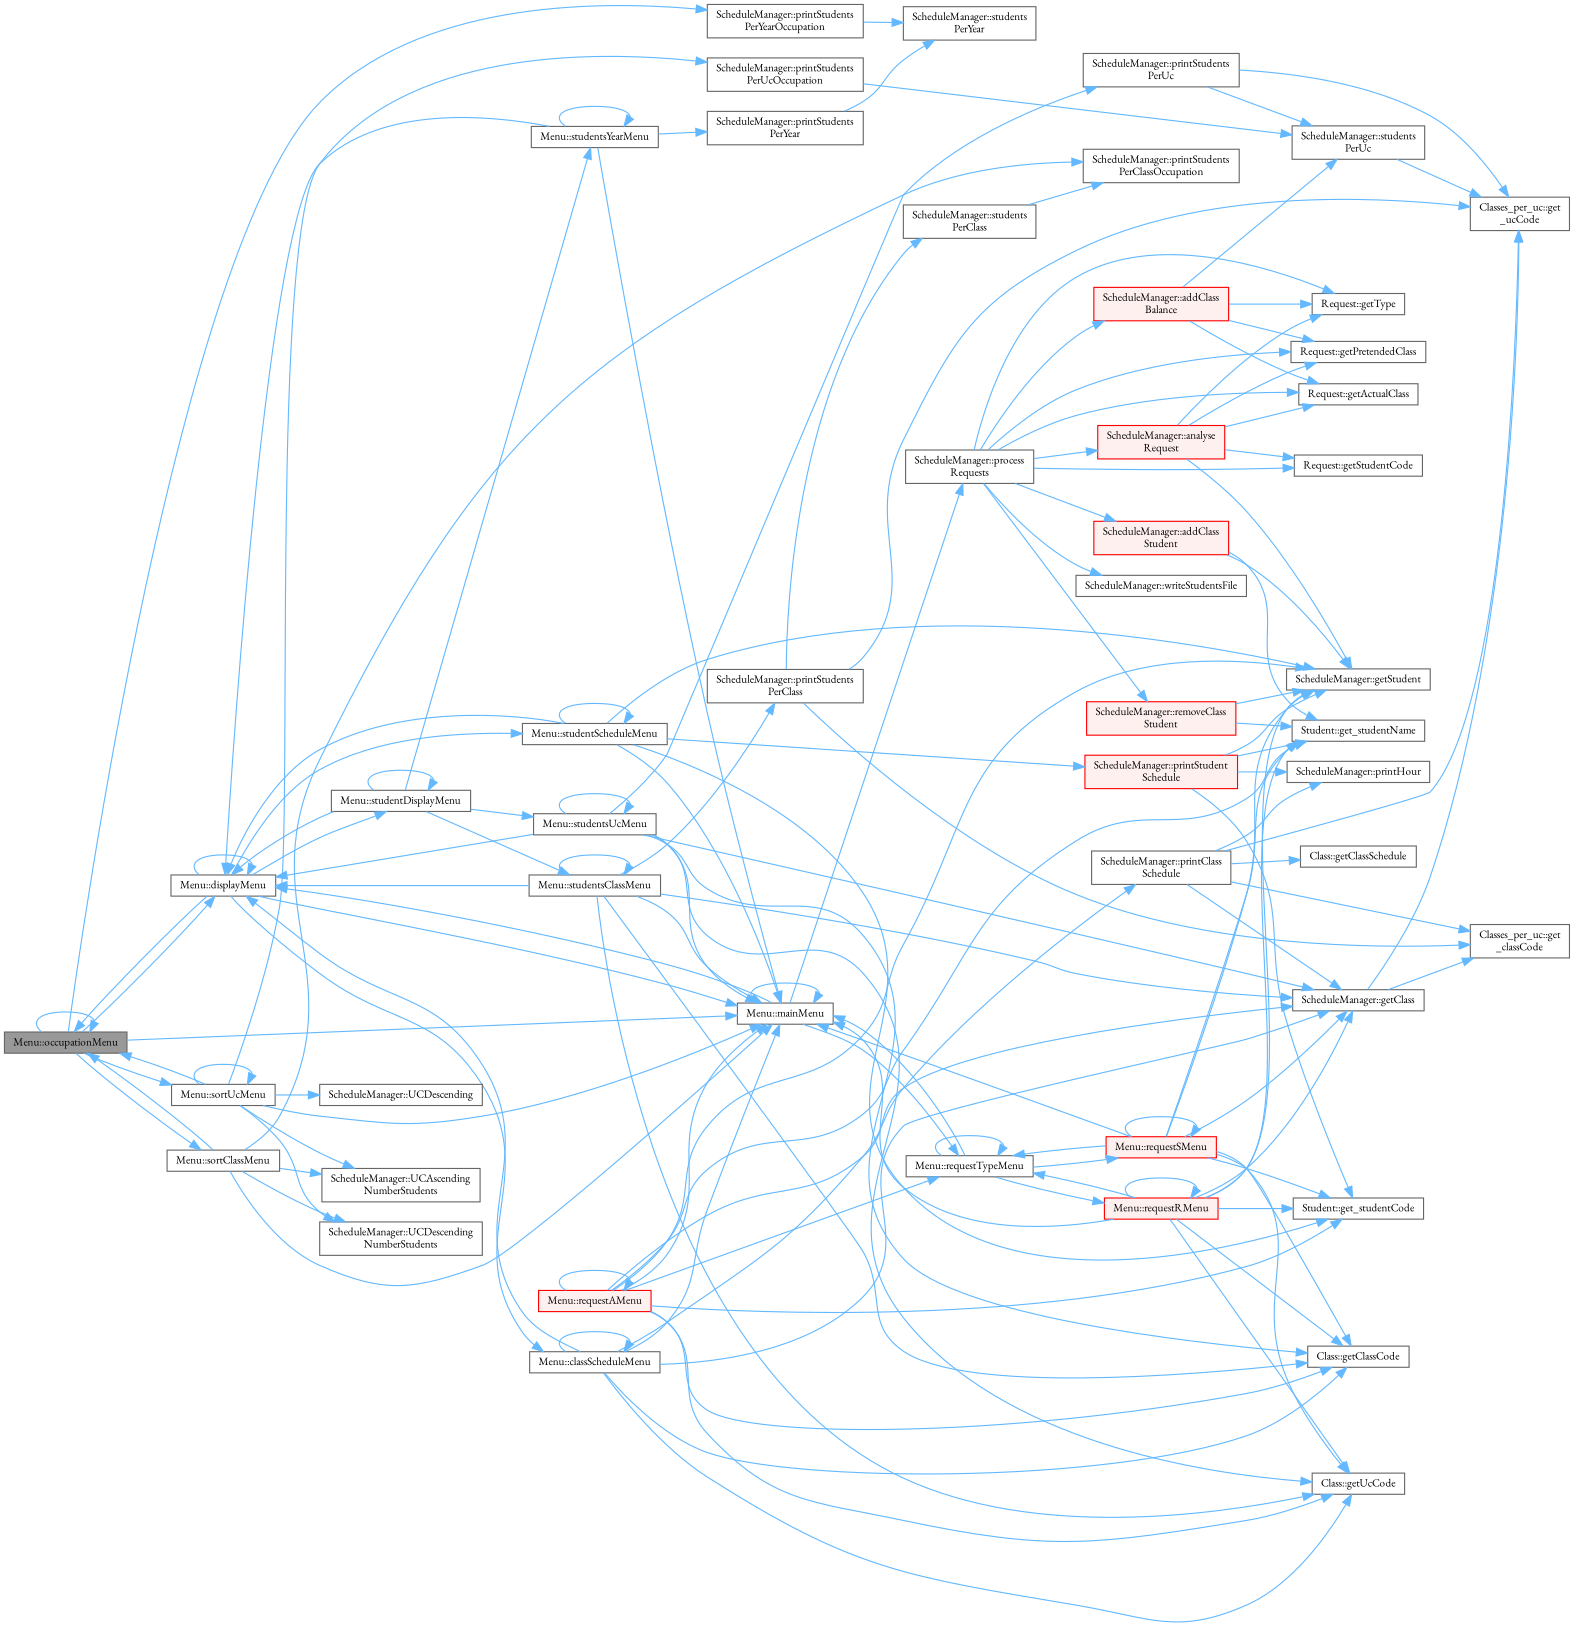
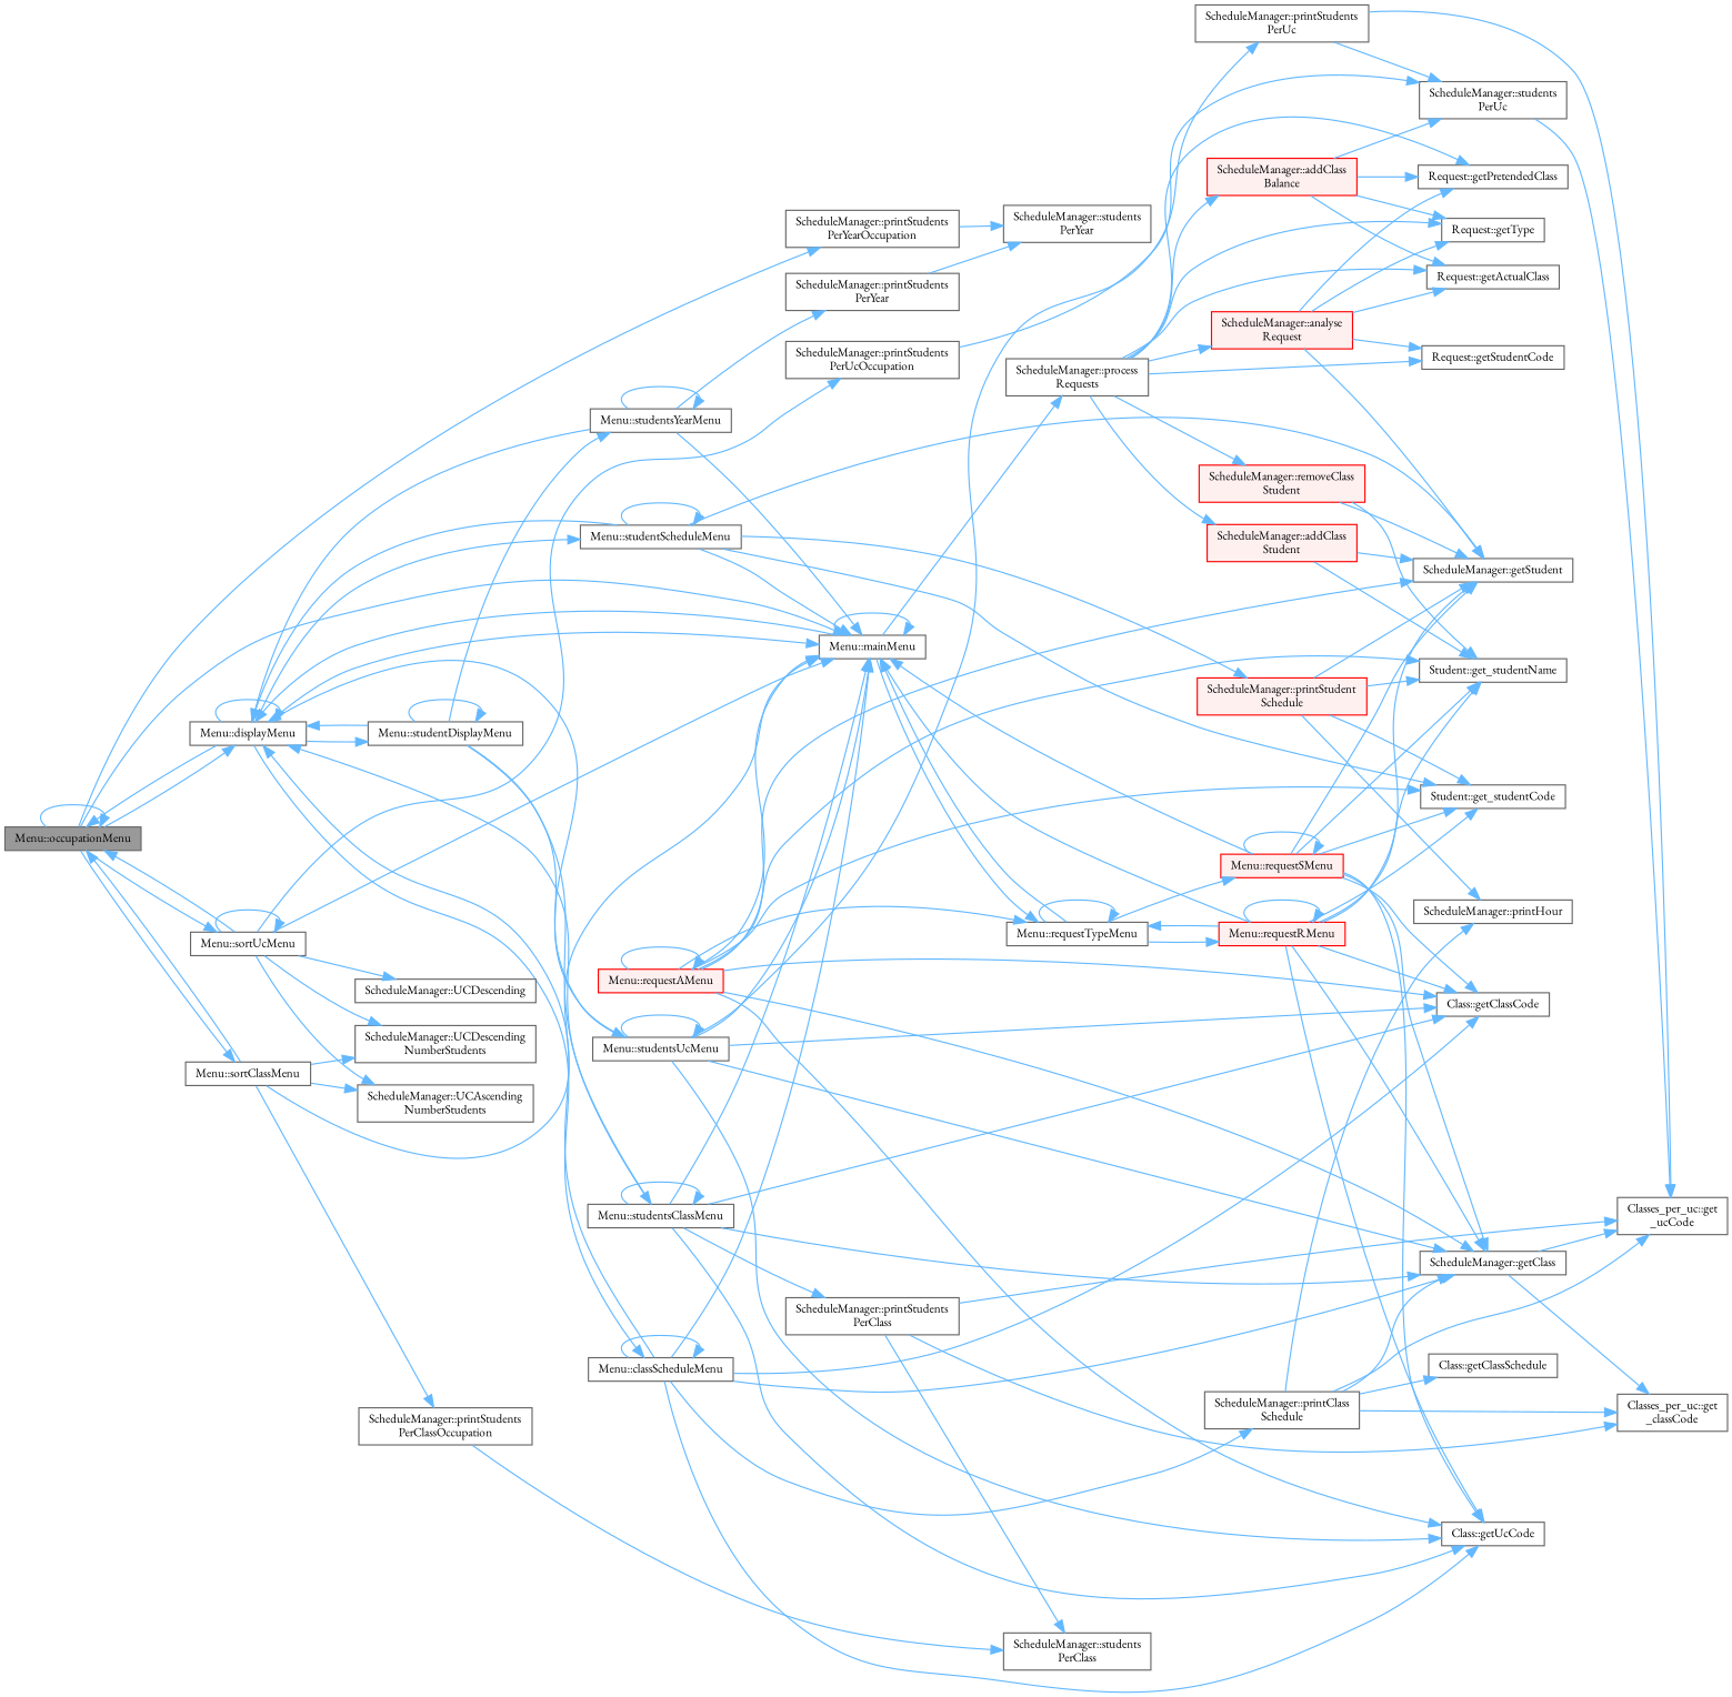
  digraph {
    fontname="EB Garamond"
    rankdir=LR
    node [color=grey40 fillcolor=white fontname="EB Garamond" fontsize=10 shape=box style=filled]
    edge [color=steelblue1 fontname="EB Garamond" fontsize=10 labelfontname=Helvetica labelfontsize=10 style=solid]
    n1 [color=gray40 fillcolor=grey60 fontcolor=black height=0.2 label="Menu::occupationMenu" width=0.4]
    n2 [height=0.2 label="Menu::displayMenu" width=0.4]
    n3 [height=0.2 label="Menu::mainMenu" width=0.4]
    n4 [height=0.2 label="ScheduleManager::printStudents\lPerYearOccupation" width=0.4]
    n5 [height=0.2 label="Menu::sortClassMenu" width=0.4]
    n6 [height=0.2 label="Menu::sortUcMenu" width=0.4]
    n7 [height=0.2 label="Menu::classScheduleMenu" width=0.4]
    n8 [height=0.2 label="Menu::studentDisplayMenu" width=0.4]
    n9 [height=0.2 label="Menu::studentScheduleMenu" width=0.4]
    n10 [height=0.2 label="ScheduleManager::process\lRequests" width=0.4]
    n11 [height=0.2 label="Menu::requestTypeMenu" width=0.4]
    n12 [height=0.2 label="ScheduleManager::students\lPerYear" width=0.4]
    n13 [height=0.2 label="ScheduleManager::printStudents\lPerClassOccupation" width=0.4]
    n14 [height=0.2 label="ScheduleManager::UCAscending\lNumberStudents" width=0.4]
    n15 [height=0.2 label="ScheduleManager::UCDescending\lNumberStudents" width=0.4]
    n16 [height=0.2 label="ScheduleManager::printStudents\lPerUcOccupation" width=0.4]
    n17 [height=0.2 label="ScheduleManager::UCDescending" width=0.4]
    n18 [height=0.2 label="ScheduleManager::getClass" width=0.4]
    n19 [height=0.2 label="Class::getClassCode" width=0.4]
    n20 [height=0.2 label="Class::getUcCode" width=0.4]
    n21 [height=0.2 label="ScheduleManager::printClass\lSchedule" width=0.4]
    n22 [height=0.2 label="Menu::studentsClassMenu" width=0.4]
    n23 [height=0.2 label="Menu::studentsUcMenu" width=0.4]
    n24 [height=0.2 label="Menu::studentsYearMenu" width=0.4]
    n25 [height=0.2 label="ScheduleManager::getStudent" width=0.4]
    n26 [height=0.2 label="Student::get_studentCode" width=0.4]
    n27 [color=red fillcolor="#FFF0F0" height=0.2 label="ScheduleManager::printStudent\lSchedule" width=0.4]
    n28 [height=0.2 label="Classes_per_uc::get\l_classCode" width=0.4]
    n29 [height=0.2 label="Classes_per_uc::get\l_ucCode" width=0.4]
    n30 [height=0.2 label="Class::getClassSchedule" width=0.4]
    n31 [height=0.2 label="ScheduleManager::printHour" width=0.4]
    n32 [color=red fillcolor="#FFF0F0" height=0.2 label="ScheduleManager::addClass\lStudent" width=0.4]
    n33 [color=red fillcolor="#FFF0F0" height=0.2 label="ScheduleManager::analyse\lRequest" width=0.4]
    n34 [height=0.2 label="Request::getActualClass" width=0.4]
    n35 [height=0.2 label="Request::getPretendedClass" width=0.4]
    n36 [height=0.2 label="Request::getStudentCode" width=0.4]
    n37 [height=0.2 label="Request::getType" width=0.4]
    n38 [color=red fillcolor="#FFF0F0" height=0.2 label="ScheduleManager::addClass\lBalance" width=0.4]
    n39 [color=red fillcolor="#FFF0F0" height=0.2 label="ScheduleManager::removeClass\lStudent" width=0.4]
-   n40 [height=0.2 label="ScheduleManager::writeStudentsFile" width=0.4]
    n41 [color=red fillcolor="#FFF0F0" height=0.2 label="Menu::requestRMenu" width=0.4]
    n42 [color=red fillcolor="#FFF0F0" height=0.2 label="Menu::requestSMenu" width=0.4]
    n43 [height=0.2 label="Student::get_studentName" width=0.4]
    n44 [height=0.2 label="ScheduleManager::students\lPerUc" width=0.4]
    n45 [color=red fillcolor="#FFF0F0" height=0.2 label="Menu::requestAMenu" width=0.4]
    n46 [height=0.2 label="ScheduleManager::printStudents\lPerClass" width=0.4]
    n47 [height=0.2 label="ScheduleManager::printStudents\lPerUc" width=0.4]
    n48 [height=0.2 label="ScheduleManager::printStudents\lPerYear" width=0.4]
    n49 [height=0.2 label="ScheduleManager::students\lPerClass" width=0.4]
    n1 -> n1
    n1 -> n2
    n1 -> n3
    n1 -> n4
    n1 -> n5
    n1 -> n6
    n2 -> n1
    n2 -> n2
    n2 -> n3
    n2 -> n7
    n2 -> n8
    n2 -> n9
    n3 -> n2
    n3 -> n3
    n3 -> n10
    n3 -> n11
    n4 -> n12
    n5 -> n1
    n5 -> n3
    n5 -> n13
    n5 -> n14
    n5 -> n15
    n6 -> n1
    n6 -> n3
    n6 -> n6
    n6 -> n14
    n6 -> n15
    n6 -> n16
    n6 -> n17
    n7 -> n2
    n7 -> n3
    n7 -> n7
    n7 -> n18
    n7 -> n19
    n7 -> n20
    n7 -> n21
    n8 -> n2
    n8 -> n8
    n8 -> n22
    n8 -> n23
    n8 -> n24
    n9 -> n2
    n9 -> n3
    n9 -> n9
    n9 -> n25
    n9 -> n26
    n9 -> n27
    n10 -> n32
    n10 -> n33
    n10 -> n34
    n10 -> n35
    n10 -> n36
    n10 -> n37
    n10 -> n38
    n10 -> n39
-   n10 -> n40
    n11 -> n3
    n11 -> n11
    n11 -> n41
    n11 -> n42
-   n49 -> n13
+   n13 -> n49
    n16 -> n44
    n18 -> n28
    n18 -> n29
    n21 -> n18
    n21 -> n28
    n21 -> n29
    n21 -> n30
    n21 -> n31
    n22 -> n2
    n22 -> n3
    n22 -> n18
    n22 -> n19
    n22 -> n20
    n22 -> n22
    n22 -> n46
    n23 -> n2
    n23 -> n3
    n23 -> n18
    n23 -> n19
    n23 -> n20
    n23 -> n23
    n23 -> n47
    n24 -> n2
    n24 -> n3
    n24 -> n24
    n24 -> n48
    n27 -> n25
    n27 -> n26
    n27 -> n31
    n27 -> n43
    n32 -> n25
    n32 -> n43
    n33 -> n25
    n33 -> n34
    n33 -> n35
    n33 -> n36
    n33 -> n37
    n38 -> n34
    n38 -> n35
    n38 -> n37
    n38 -> n44
    n39 -> n25
    n39 -> n43
    n41 -> n3
    n41 -> n11
    n41 -> n18
    n41 -> n19
    n41 -> n20
    n41 -> n25
    n41 -> n26
    n41 -> n41
    n41 -> n43
    n42 -> n3
-   n42 -> n11
    n42 -> n18
    n42 -> n19
    n42 -> n20
    n42 -> n25
    n42 -> n26
    n42 -> n42
    n42 -> n43
    n44 -> n29
    n45 -> n3
    n45 -> n11
    n45 -> n18
    n45 -> n19
    n45 -> n20
    n45 -> n25
    n45 -> n26
    n45 -> n43
    n45 -> n45
    n46 -> n28
    n46 -> n29
    n46 -> n49
    n47 -> n29
    n47 -> n44
    n48 -> n12
  }
